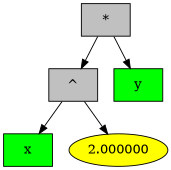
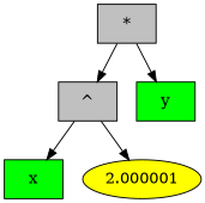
  digraph {
    node [fillcolor=grey shape=box style=filled]
    n1 [label="*"]
    n2 [label="^"]
    n3 [fillcolor=green label=y]
    n4 [fillcolor=green label=x]
-   n5 [fillcolor=yellow label=2.000000 shape=""]
+   n5 [fillcolor=yellow label=2.000001 shape=""]
    n1 -> n2
    n1 -> n3
    n2 -> n4
    n2 -> n5
  }
